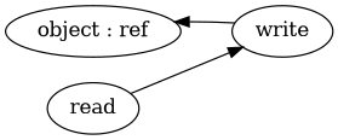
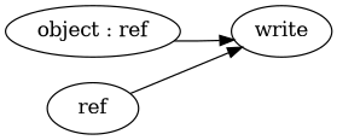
  digraph {
    rankdir=LR
    n1 [label="object : ref"]
    write
-   read
-   write -> n1
+   read [label=ref]
+   n1 -> write
    read -> write
  }
